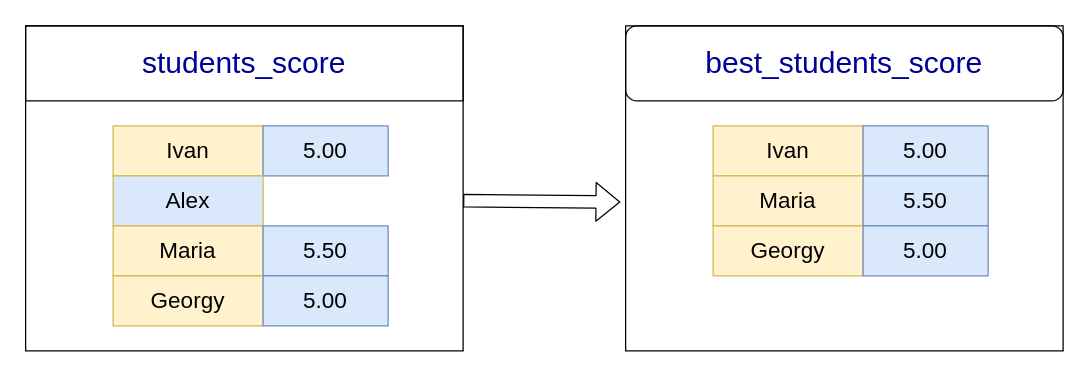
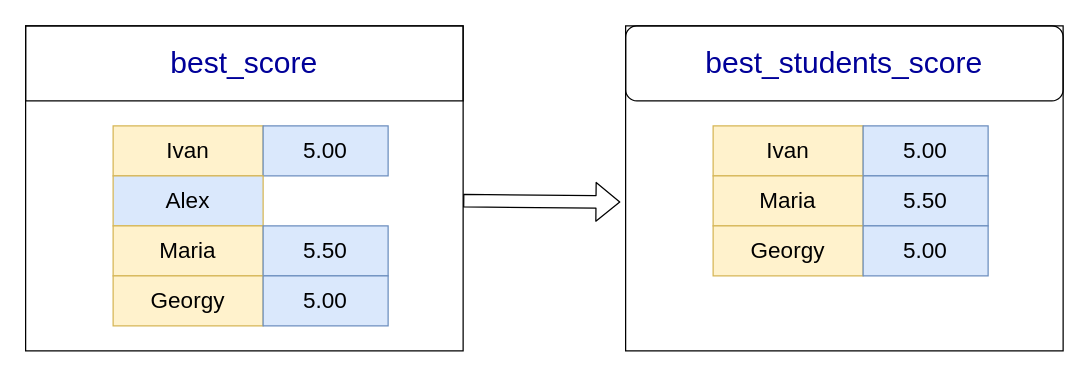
  <mxCell id="0" />
  <mxCell id="1" parent="0" />
  <mxCell id="2" value="" style="group" vertex="1" connectable="0" parent="1"><mxGeometry width="350" height="260" as="geometry" x="20" y="20" /></mxCell>
  <mxCell id="3" value="" style="rounded=0;whiteSpace=wrap;html=1;fillColor=none;gradientColor=none;" parent="2" vertex="1"><mxGeometry width="350" height="260" as="geometry" /></mxCell>
  <mxCell id="4" value="&lt;font style=&quot;font-size: 18px&quot;&gt;Ivan&lt;/font&gt;" style="rounded=0;whiteSpace=wrap;html=1;fillColor=#fff2cc;strokeColor=#d6b656;" parent="2" vertex="1"><mxGeometry x="70" y="80" width="120" height="40" as="geometry" /></mxCell>
  <mxCell id="5" value="&lt;font style=&quot;font-size: 18px&quot;&gt;5.00&lt;/font&gt;" style="rounded=0;whiteSpace=wrap;html=1;fillColor=#dae8fc;strokeColor=#6c8ebf;" parent="2" vertex="1"><mxGeometry x="190" y="80" width="100" height="40" as="geometry" /></mxCell>
  <mxCell id="6" value="&lt;font style=&quot;font-size: 18px&quot;&gt;Alex&lt;/font&gt;" style="rounded=0;whiteSpace=wrap;html=1;fillColor=#dae8fc;strokeColor=#d6b656;" parent="2" vertex="1"><mxGeometry x="70" y="120" width="120" height="40" as="geometry" /></mxCell>
  <mxCell id="7" value="&lt;font style=&quot;font-size: 18px&quot;&gt;Maria&lt;/font&gt;" style="rounded=0;whiteSpace=wrap;html=1;fillColor=#fff2cc;strokeColor=#d6b656;" parent="2" vertex="1"><mxGeometry x="70" y="160" width="120" height="40" as="geometry" /></mxCell>
  <mxCell id="8" value="&lt;font style=&quot;font-size: 18px&quot;&gt;5.50&lt;/font&gt;" style="rounded=0;whiteSpace=wrap;html=1;fillColor=#dae8fc;strokeColor=#6c8ebf;" parent="2" vertex="1"><mxGeometry x="190" y="160" width="100" height="40" as="geometry" /></mxCell>
  <mxCell id="9" value="&lt;font style=&quot;font-size: 18px&quot;&gt;Georgy&lt;/font&gt;" style="rounded=0;whiteSpace=wrap;html=1;fillColor=#fff2cc;strokeColor=#d6b656;" parent="2" vertex="1"><mxGeometry x="70" y="200" width="120" height="40" as="geometry" /></mxCell>
  <mxCell id="10" value="&lt;font style=&quot;font-size: 18px&quot;&gt;5.00&lt;/font&gt;" style="rounded=0;whiteSpace=wrap;html=1;fillColor=#dae8fc;strokeColor=#6c8ebf;" parent="2" vertex="1"><mxGeometry x="190" y="200" width="100" height="40" as="geometry" /></mxCell>
- <mxCell id="11" value="&lt;font style=&quot;font-size: 24px&quot; color=&quot;#000099&quot;&gt;students_score&lt;/font&gt;" style="rounded=0;whiteSpace=wrap;html=1;fillColor=none;gradientColor=none;" parent="2" vertex="1"><mxGeometry width="350" height="60" as="geometry" /></mxCell>
+ <mxCell id="11" value="&lt;font style=&quot;font-size: 24px&quot; color=&quot;#000099&quot;&gt;best_score&lt;/font&gt;" style="rounded=0;whiteSpace=wrap;html=1;fillColor=none;gradientColor=none;" parent="2" vertex="1"><mxGeometry width="350" height="60" as="geometry" /></mxCell>
  <mxCell id="12" value="" style="group" vertex="1" connectable="0" parent="1"><mxGeometry x="500" width="350" height="260" as="geometry" y="20" /></mxCell>
  <mxCell id="13" value="" style="rounded=0;whiteSpace=wrap;html=1;fillColor=none;gradientColor=none;" vertex="1" parent="12"><mxGeometry width="350" height="260" as="geometry" /></mxCell>
  <mxCell id="14" value="&lt;font style=&quot;font-size: 18px&quot;&gt;Ivan&lt;/font&gt;" style="rounded=0;whiteSpace=wrap;html=1;fillColor=#fff2cc;strokeColor=#d6b656;" vertex="1" parent="12"><mxGeometry x="70" y="80" width="120" height="40" as="geometry" /></mxCell>
  <mxCell id="15" value="&lt;font style=&quot;font-size: 18px&quot;&gt;5.00&lt;/font&gt;" style="rounded=0;whiteSpace=wrap;html=1;fillColor=#dae8fc;strokeColor=#6c8ebf;" vertex="1" parent="12"><mxGeometry x="190" y="80" width="100" height="40" as="geometry" /></mxCell>
  <mxCell id="16" value="&lt;font style=&quot;font-size: 18px&quot;&gt;Maria&lt;/font&gt;" style="rounded=0;whiteSpace=wrap;html=1;fillColor=#fff2cc;strokeColor=#d6b656;" vertex="1" parent="12"><mxGeometry x="70" y="120" width="120" height="40" as="geometry" /></mxCell>
  <mxCell id="17" value="&lt;font style=&quot;font-size: 18px&quot;&gt;5.50&lt;/font&gt;" style="rounded=0;whiteSpace=wrap;html=1;fillColor=#dae8fc;strokeColor=#6c8ebf;" vertex="1" parent="12"><mxGeometry x="190" y="120" width="100" height="40" as="geometry" /></mxCell>
  <mxCell id="18" value="&lt;font style=&quot;font-size: 18px&quot;&gt;Georgy&lt;/font&gt;" style="rounded=0;whiteSpace=wrap;html=1;fillColor=#fff2cc;strokeColor=#d6b656;" vertex="1" parent="12"><mxGeometry x="70" y="160" width="120" height="40" as="geometry" /></mxCell>
  <mxCell id="19" value="&lt;font style=&quot;font-size: 18px&quot;&gt;5.00&lt;/font&gt;" style="rounded=0;whiteSpace=wrap;html=1;fillColor=#dae8fc;strokeColor=#6c8ebf;" vertex="1" parent="12"><mxGeometry x="190" y="160" width="100" height="40" as="geometry" /></mxCell>
  <mxCell id="20" value="&lt;span style=&quot;color: rgb(0 , 0 , 153) ; font-size: 24px&quot;&gt;best_students_score&lt;/span&gt;" style="whiteSpace=wrap;html=1;fillColor=none;gradientColor=none;rounded=1;" vertex="1" parent="12"><mxGeometry width="350" height="60" as="geometry" /></mxCell>
  <mxCell id="21" value="" style="shape=flexArrow;endArrow=classic;html=1;exitX=1;exitY=0.538;exitDx=0;exitDy=0;exitPerimeter=0;entryX=-0.012;entryY=0.542;entryDx=0;entryDy=0;entryPerimeter=0;" edge="1" parent="1" source="3" target="13"><mxGeometry width="50" height="50" relative="1" as="geometry"><mxPoint x="420" y="280" as="sourcePoint" /><mxPoint x="470" y="230" as="targetPoint" /></mxGeometry></mxCell>
